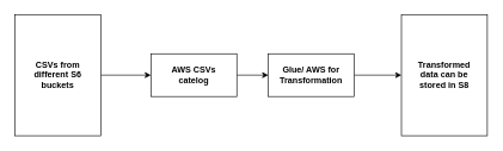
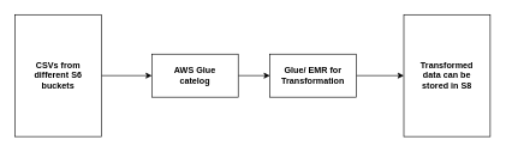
  <mxCell id="0" />
  <mxCell id="1" parent="0" />
  <mxCell id="2" style="edgeStyle=orthogonalEdgeStyle;rounded=0;orthogonalLoop=1;jettySize=auto;html=1;entryX=0;entryY=0.5;entryDx=0;entryDy=0;" edge="1" parent="1" source="3" target="6"><mxGeometry relative="1" as="geometry" /></mxCell>
  <mxCell id="3" value="" style="rounded=0;whiteSpace=wrap;html=1;" vertex="1" parent="1"><mxGeometry x="20" y="20" width="120" height="170" as="geometry" /></mxCell>
  <mxCell id="4" value="CSVs from different S6 buckets" style="text;html=1;strokeColor=none;fillColor=none;align=center;verticalAlign=middle;whiteSpace=wrap;rounded=0;fontStyle=1" vertex="1" parent="1"><mxGeometry x="45" y="90" width="70" height="30" as="geometry" /></mxCell>
  <mxCell id="5" style="edgeStyle=orthogonalEdgeStyle;rounded=0;orthogonalLoop=1;jettySize=auto;html=1;entryX=0;entryY=0.5;entryDx=0;entryDy=0;" edge="1" parent="1" source="6" target="9"><mxGeometry relative="1" as="geometry" /></mxCell>
  <mxCell id="6" value="" style="rounded=0;whiteSpace=wrap;html=1;" vertex="1" parent="1"><mxGeometry x="210" y="75" width="120" height="60" as="geometry" /></mxCell>
- <mxCell id="7" value="AWS CSVs catelog" style="text;html=1;strokeColor=none;fillColor=none;align=center;verticalAlign=middle;whiteSpace=wrap;rounded=0;fontStyle=1" vertex="1" parent="1"><mxGeometry x="220" y="90" width="100" height="30" as="geometry" /></mxCell>
+ <mxCell id="7" value="AWS Glue catelog" style="text;html=1;strokeColor=none;fillColor=none;align=center;verticalAlign=middle;whiteSpace=wrap;rounded=0;fontStyle=1" vertex="1" parent="1"><mxGeometry x="220" y="90" width="100" height="30" as="geometry" /></mxCell>
  <mxCell id="8" style="edgeStyle=orthogonalEdgeStyle;rounded=0;orthogonalLoop=1;jettySize=auto;html=1;entryX=0;entryY=0.5;entryDx=0;entryDy=0;" edge="1" parent="1" source="9" target="11"><mxGeometry relative="1" as="geometry" /></mxCell>
  <mxCell id="9" value="" style="rounded=0;whiteSpace=wrap;html=1;" vertex="1" parent="1"><mxGeometry x="374" y="75" width="120" height="60" as="geometry" /></mxCell>
- <mxCell id="10" value="Glue/ AWS for Transformation" style="text;html=1;strokeColor=none;fillColor=none;align=center;verticalAlign=middle;whiteSpace=wrap;rounded=0;fontStyle=1" vertex="1" parent="1"><mxGeometry x="384" y="90" width="100" height="30" as="geometry" /></mxCell>
+ <mxCell id="10" value="Glue/ EMR for Transformation" style="text;html=1;strokeColor=none;fillColor=none;align=center;verticalAlign=middle;whiteSpace=wrap;rounded=0;fontStyle=1" vertex="1" parent="1"><mxGeometry x="384" y="90" width="100" height="30" as="geometry" /></mxCell>
  <mxCell id="11" value="" style="rounded=0;whiteSpace=wrap;html=1;" vertex="1" parent="1"><mxGeometry x="560" y="20" width="120" height="170" as="geometry" /></mxCell>
  <mxCell id="12" value="Transformed data can be stored in S8" style="text;html=1;strokeColor=none;fillColor=none;align=center;verticalAlign=middle;whiteSpace=wrap;rounded=0;fontStyle=1" vertex="1" parent="1"><mxGeometry x="585" y="90" width="70" height="30" as="geometry" /></mxCell>
